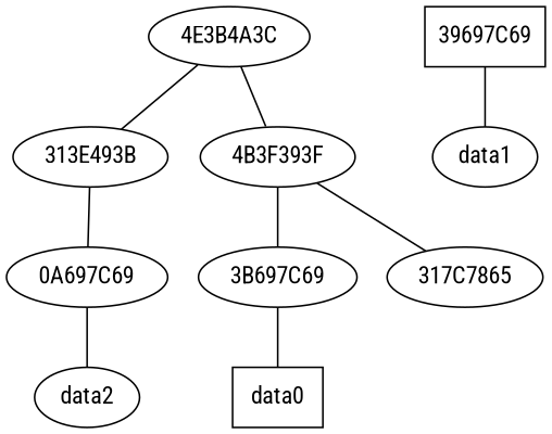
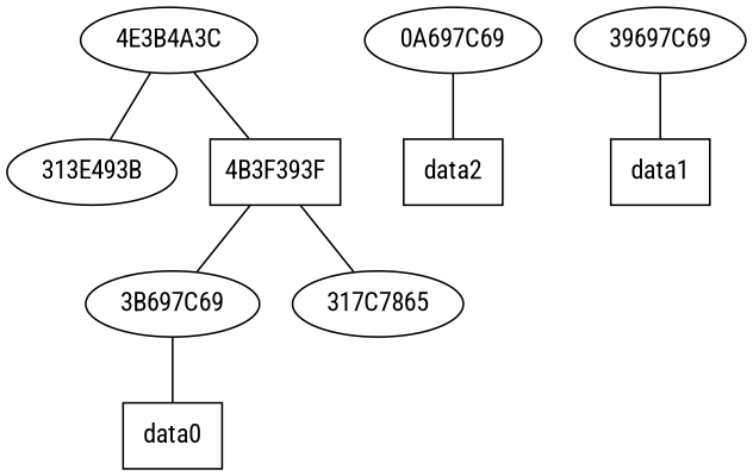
  graph {
    fontname="Roboto Condensed"
    node [fontname="Roboto Condensed"]
    edge [fontname="Roboto Condensed"]
    n1 [label="4E3B4A3C"]
    n2 [label="313E493B"]
-   n3 [label="4B3F393F"]
+   n3 [label="4B3F393F" shape=box]
    n4 [label="0A697C69"]
    n5 [label="3B697C69"]
    n6 [label="317C7865"]
-   n7 [label="39697C69" shape=box]
-   n8 [label=data1 shape=ellipse]
-   n9 [label=data2 shape=ellipse]
+   n7 [label="39697C69"]
+   n8 [label=data1 shape=rect]
+   n9 [label=data2 shape=rect]
    n10 [label=data0 shape=rect]
    n1 -- n2
    n1 -- n3
-   n2 -- n4
    n3 -- n5
    n3 -- n6
    n4 -- n9
    n5 -- n10
    n7 -- n8
  }
